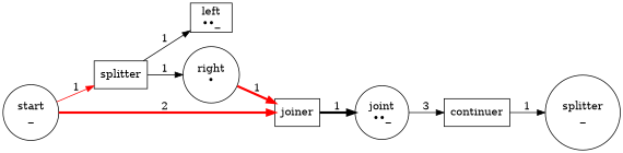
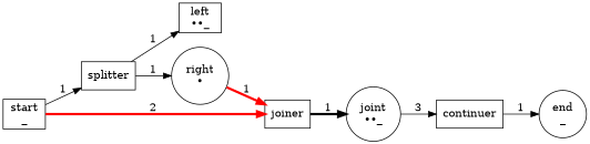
  digraph {
    rankdir=LR
    node [shape=circle]
-   n1 [label="start\n_\n"]
+   n1 [label="start\n_\n" shape=box]
    n2 [label=splitter shape=box]
    n3 [label=joiner shape=box]
    n4 [label="left\n••_\n" shape=box]
    n5 [label="right\n•\n"]
    n6 [label="joint\n••_\n"]
    n7 [label=continuer shape=box]
-   n8 [label="splitter\n_\n"]
-   n1 -> n2 [label=1 color=red]
+   n8 [label="end\n_\n"]
+   n1 -> n2 [label=1]
    n1 -> n3 [color=red label=2 penwidth=3.0]
    n2 -> n4 [label=1]
    n2 -> n5 [label=1]
    n3 -> n6 [color=black label=1 penwidth=3.0]
    n5 -> n3 [color=red label=1 penwidth=3.0]
    n6 -> n7 [label=3]
    n7 -> n8 [label=1]
  }
